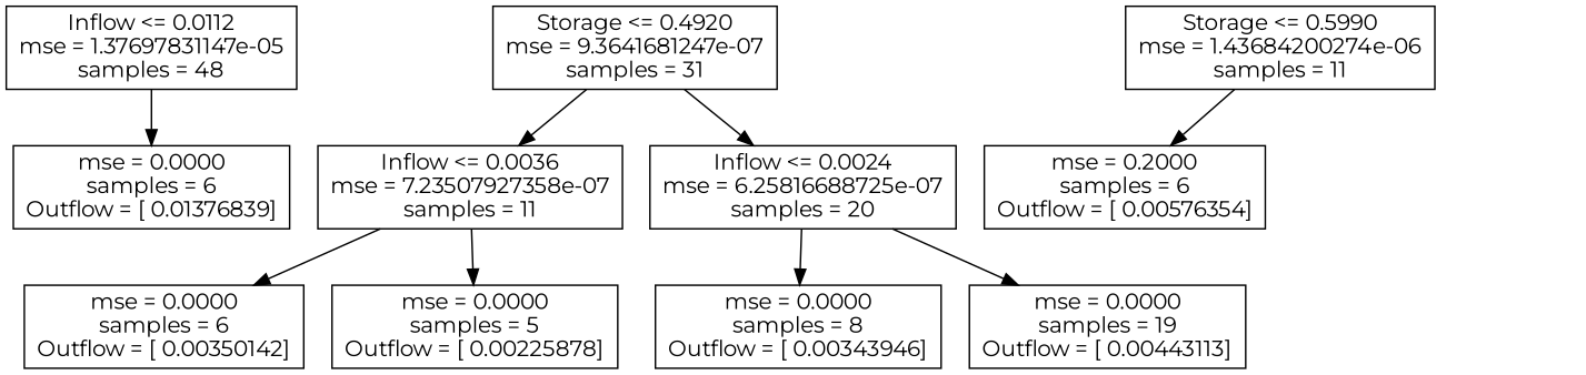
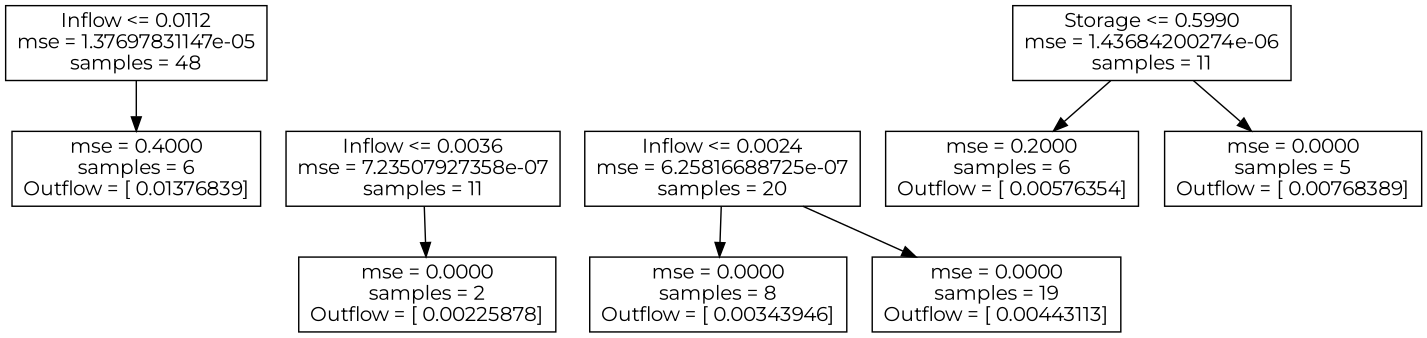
  digraph {
    fontname=Montserrat
    node [fontname=Montserrat shape=box]
    edge [fontname=Montserrat]
    n1 [label="Inflow <= 0.0112\nmse = 1.37697831147e-05\nsamples = 48"]
-   n2 [label="mse = 0.0000\nsamples = 6\nOutflow = [ 0.01376839]"]
-   n3 [label="Storage <= 0.4920\nmse = 9.3641681247e-07\nsamples = 31"]
+   n2 [label="mse = 0.4000\nsamples = 6\nOutflow = [ 0.01376839]"]
    n4 [label="Inflow <= 0.0036\nmse = 7.23507927358e-07\nsamples = 11"]
    n5 [label="Inflow <= 0.0024\nmse = 6.25816688725e-07\nsamples = 20"]
    n6 [label="Storage <= 0.5990\nmse = 1.43684200274e-06\nsamples = 11"]
    n7 [label="mse = 0.2000\nsamples = 6\nOutflow = [ 0.00576354]"]
-   n9 [label="mse = 0.0000\nsamples = 6\nOutflow = [ 0.00350142]"]
-   n10 [label="mse = 0.0000\nsamples = 5\nOutflow = [ 0.00225878]"]
+   n8 [label="mse = 0.0000\nsamples = 5\nOutflow = [ 0.00768389]"]
+   n10 [label="mse = 0.0000\nsamples = 2\nOutflow = [ 0.00225878]"]
    n11 [label="mse = 0.0000\nsamples = 8\nOutflow = [ 0.00343946]"]
    n12 [label="mse = 0.0000\nsamples = 19\nOutflow = [ 0.00443113]"]
    n1 -> n2
-   n3 -> n4
-   n3 -> n5
-   n4 -> n9
    n4 -> n10
    n5 -> n11
    n5 -> n12
    n6 -> n7
+   n6 -> n8
  }
